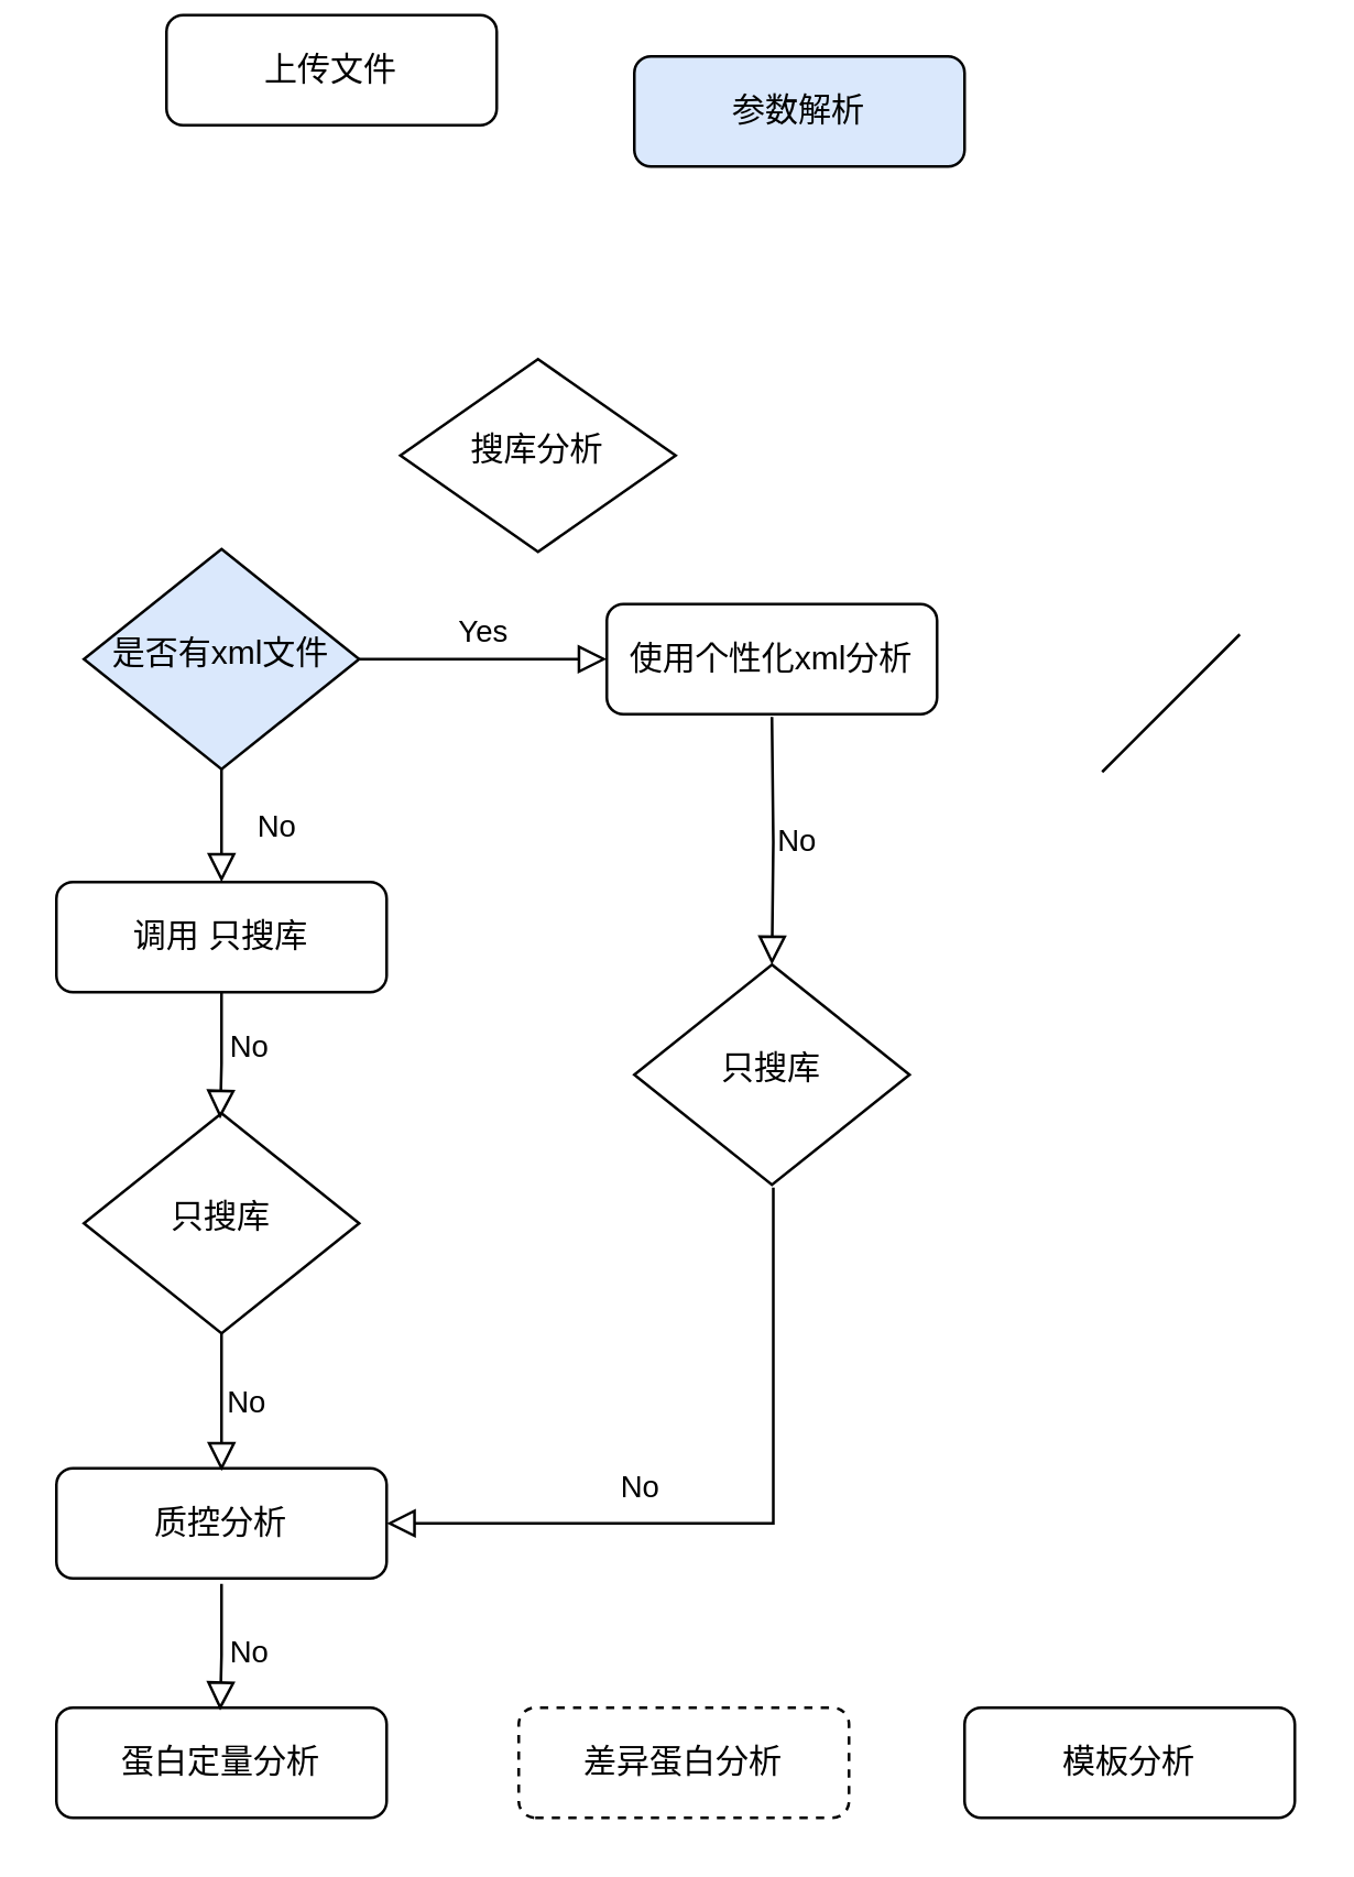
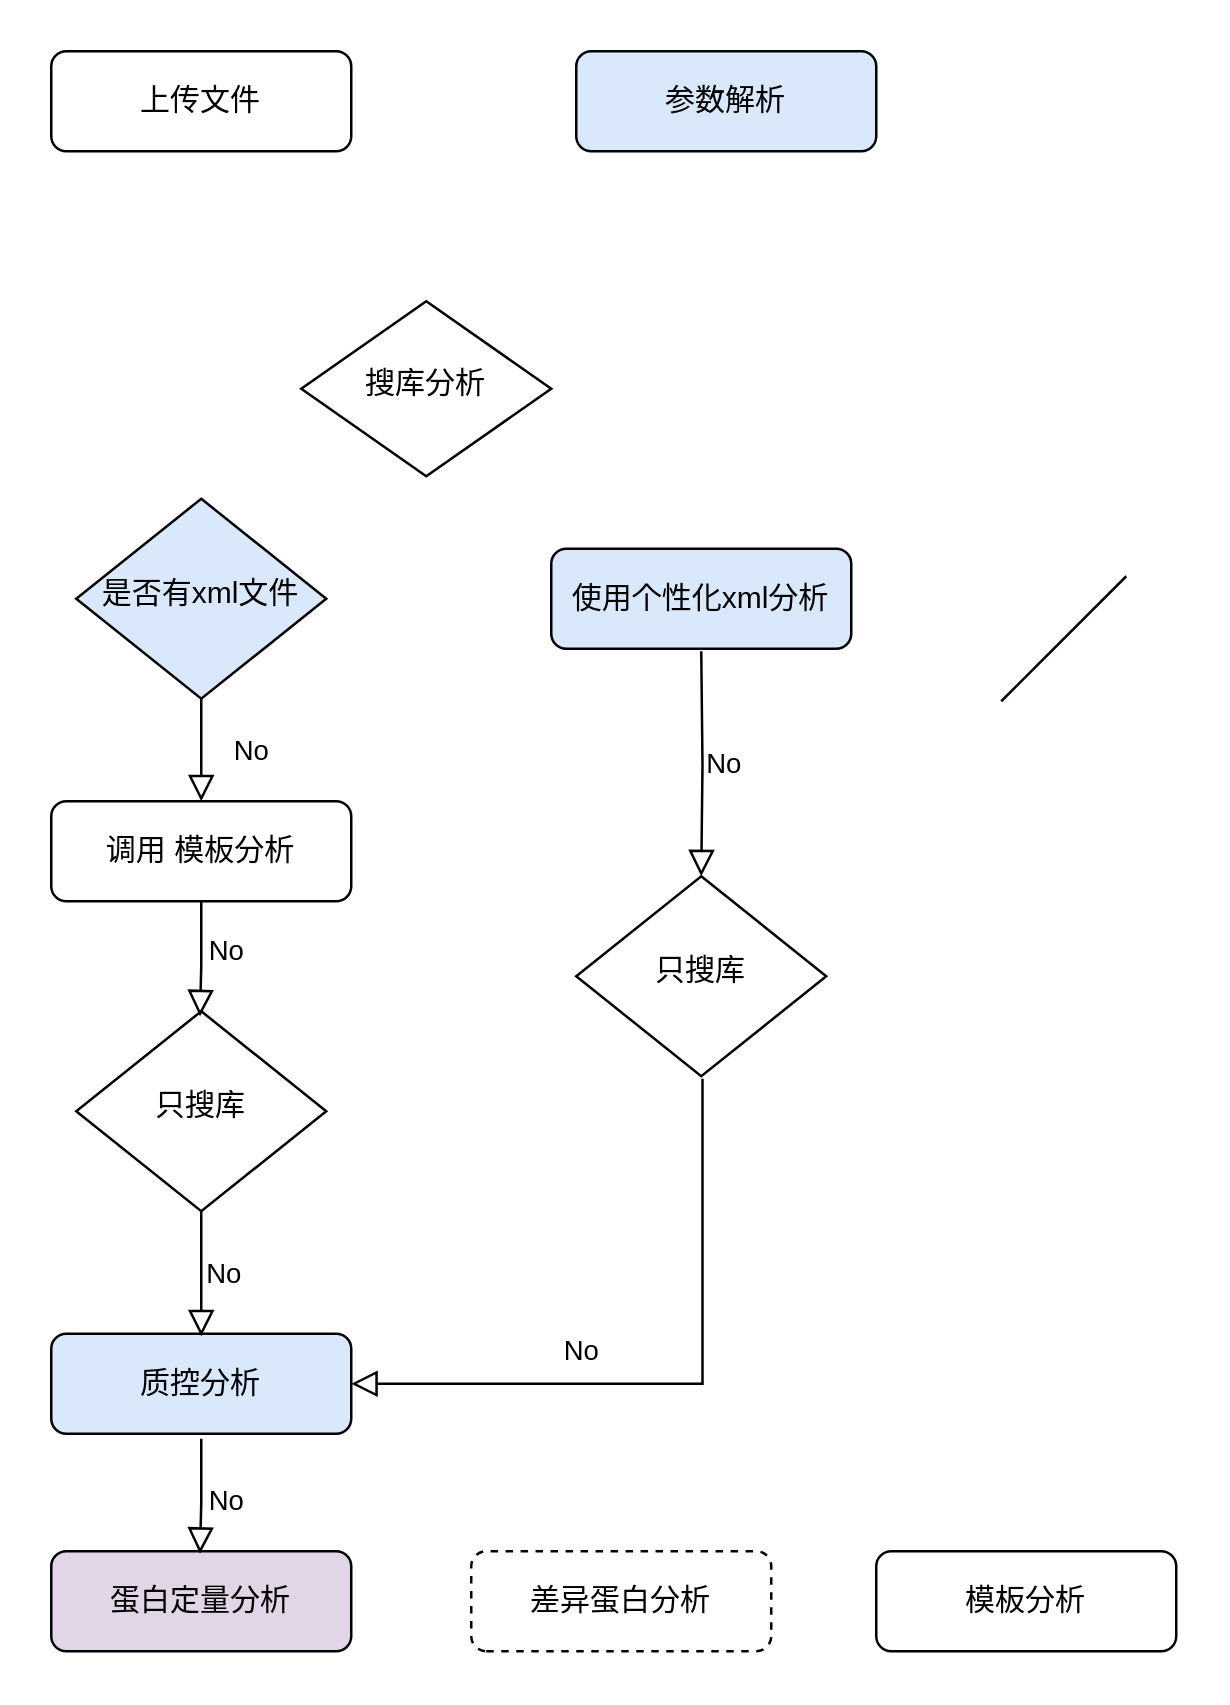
  <mxCell id="0" />
  <mxCell id="1" parent="0" />
  <mxCell id="2" value="参数解析" style="rounded=1;whiteSpace=wrap;html=1;fontSize=12;glass=0;strokeWidth=1;shadow=0;fillColor=#dae8fc;" parent="1" vertex="1"><mxGeometry x="230" y="20" width="120" height="40" as="geometry" /></mxCell>
- <mxCell id="3" value="搜库分析" style="rhombus;whiteSpace=wrap;html=1;shadow=0;fontFamily=Helvetica;fontSize=12;align=center;strokeWidth=1;spacing=6;spacingTop=-4;" parent="1" vertex="1"><mxGeometry x="145" y="130" width="100" height="70" as="geometry" /></mxCell>
+ <mxCell id="3" value="搜库分析" style="rhombus;whiteSpace=wrap;html=1;shadow=0;fontFamily=Helvetica;fontSize=12;align=center;strokeWidth=1;spacing=6;spacingTop=-4;" parent="1" vertex="1"><mxGeometry x="120" y="120" width="100" height="70" as="geometry" /></mxCell>
  <mxCell id="4" value="No" style="rounded=0;html=1;jettySize=auto;orthogonalLoop=1;fontSize=11;endArrow=block;endFill=0;endSize=8;strokeWidth=1;shadow=0;labelBackgroundColor=none;edgeStyle=orthogonalEdgeStyle;" parent="1" source="6" target="7" edge="1"><mxGeometry x="0.024" y="20" relative="1" as="geometry"><mxPoint as="offset" /></mxGeometry></mxCell>
- <mxCell id="5" value="Yes" style="edgeStyle=orthogonalEdgeStyle;rounded=0;html=1;jettySize=auto;orthogonalLoop=1;fontSize=11;endArrow=block;endFill=0;endSize=8;strokeWidth=1;shadow=0;labelBackgroundColor=none;" parent="1" source="6" target="8" edge="1"><mxGeometry y="10" relative="1" as="geometry"><mxPoint as="offset" /></mxGeometry></mxCell>
  <mxCell id="6" value="是否有xml文件" style="rhombus;whiteSpace=wrap;html=1;shadow=0;fontFamily=Helvetica;fontSize=12;align=center;strokeWidth=1;spacing=6;spacingTop=-4;fillColor=#dae8fc;" parent="1" vertex="1"><mxGeometry x="30" y="199" width="100" height="80" as="geometry" /></mxCell>
- <mxCell id="7" value="调用 只搜库" style="rounded=1;whiteSpace=wrap;html=1;fontSize=12;glass=0;strokeWidth=1;shadow=0;" parent="1" vertex="1"><mxGeometry x="20" y="320" width="120" height="40" as="geometry" /></mxCell>
- <mxCell id="8" value="使用个性化xml分析" style="rounded=1;whiteSpace=wrap;html=1;fontSize=12;glass=0;strokeWidth=1;shadow=0;" parent="1" vertex="1"><mxGeometry x="220" y="219" width="120" height="40" as="geometry" /></mxCell>
+ <mxCell id="7" value="调用 模板分析" style="rounded=1;whiteSpace=wrap;html=1;fontSize=12;glass=0;strokeWidth=1;shadow=0;" parent="1" vertex="1"><mxGeometry x="20" y="320" width="120" height="40" as="geometry" /></mxCell>
+ <mxCell id="8" value="使用个性化xml分析" style="rounded=1;whiteSpace=wrap;html=1;fontSize=12;glass=0;strokeWidth=1;shadow=0;fillColor=#dae8fc;" parent="1" vertex="1"><mxGeometry x="220" y="219" width="120" height="40" as="geometry" /></mxCell>
  <mxCell id="9" value="只搜库" style="rhombus;whiteSpace=wrap;html=1;shadow=0;fontFamily=Helvetica;fontSize=12;align=center;strokeWidth=1;spacing=6;spacingTop=-4;" parent="1" vertex="1"><mxGeometry x="30" y="404" width="100" height="80" as="geometry" /></mxCell>
  <mxCell id="10" value="只搜库" style="rhombus;whiteSpace=wrap;html=1;shadow=0;fontFamily=Helvetica;fontSize=12;align=center;strokeWidth=1;spacing=6;spacingTop=-4;" parent="1" vertex="1"><mxGeometry x="230" y="350" width="100" height="80" as="geometry" /></mxCell>
  <mxCell id="11" value="No" style="rounded=0;html=1;jettySize=auto;orthogonalLoop=1;fontSize=11;endArrow=block;endFill=0;endSize=8;strokeWidth=1;shadow=0;labelBackgroundColor=none;edgeStyle=orthogonalEdgeStyle;" parent="1" edge="1"><mxGeometry x="-0.131" y="10" relative="1" as="geometry"><mxPoint as="offset" /><mxPoint x="80" y="360" as="sourcePoint" /><mxPoint x="79.5" y="406" as="targetPoint" /><Array as="points"><mxPoint x="80" y="386" /><mxPoint x="80" y="386" /></Array></mxGeometry></mxCell>
- <mxCell id="12" value="质控分析" style="rounded=1;whiteSpace=wrap;html=1;fontSize=12;glass=0;strokeWidth=1;shadow=0;" parent="1" vertex="1"><mxGeometry x="20" y="533" width="120" height="40" as="geometry" /></mxCell>
- <mxCell id="13" value="蛋白定量分析" style="rounded=1;whiteSpace=wrap;html=1;glass=0;strokeWidth=1;shadow=0;flipV=1;" vertex="1" parent="1"><mxGeometry x="20" y="620" width="120" height="40" as="geometry" /></mxCell>
+ <mxCell id="12" value="质控分析" style="rounded=1;whiteSpace=wrap;html=1;fontSize=12;glass=0;strokeWidth=1;shadow=0;fillColor=#dae8fc;" parent="1" vertex="1"><mxGeometry x="20" y="533" width="120" height="40" as="geometry" /></mxCell>
+ <mxCell id="13" value="蛋白定量分析" style="rounded=1;whiteSpace=wrap;html=1;glass=0;strokeWidth=1;shadow=0;flipV=1;fillColor=#e1d5e7;" vertex="1" parent="1"><mxGeometry x="20" y="620" width="120" height="40" as="geometry" /></mxCell>
  <mxCell id="14" value="差异蛋白分析" style="rounded=1;whiteSpace=wrap;html=1;glass=0;strokeWidth=1;shadow=0;flipV=1;dashed=1;" vertex="1" parent="1"><mxGeometry x="188" y="620" width="120" height="40" as="geometry" /></mxCell>
  <mxCell id="15" value="模板分析" style="rounded=1;whiteSpace=wrap;html=1;glass=0;strokeWidth=1;shadow=0;flipV=1;" vertex="1" parent="1"><mxGeometry x="350" y="620" width="120" height="40" as="geometry" /></mxCell>
  <mxCell id="16" value="No" style="rounded=0;html=1;jettySize=auto;orthogonalLoop=1;fontSize=11;endArrow=block;endFill=0;endSize=8;strokeWidth=1;shadow=0;labelBackgroundColor=none;edgeStyle=orthogonalEdgeStyle;exitX=0.5;exitY=0.95;exitDx=0;exitDy=0;exitPerimeter=0;" edge="1" parent="1"><mxGeometry x="-0.0" y="9" relative="1" as="geometry"><mxPoint as="offset" /><mxPoint x="80" y="484" as="sourcePoint" /><mxPoint x="80" y="534" as="targetPoint" /><Array as="points" /></mxGeometry></mxCell>
  <mxCell id="17" value="No" style="rounded=0;html=1;jettySize=auto;orthogonalLoop=1;fontSize=11;endArrow=block;endFill=0;endSize=8;strokeWidth=1;shadow=0;labelBackgroundColor=none;edgeStyle=orthogonalEdgeStyle;entryX=1;entryY=0.5;entryDx=0;entryDy=0;" edge="1" parent="1" target="12"><mxGeometry x="0.314" y="-13" relative="1" as="geometry"><mxPoint x="1" as="offset" /><mxPoint x="280.5" y="431" as="sourcePoint" /><mxPoint x="281" y="550" as="targetPoint" /><Array as="points"><mxPoint x="281" y="553" /></Array></mxGeometry></mxCell>
  <mxCell id="18" value="No" style="rounded=0;html=1;jettySize=auto;orthogonalLoop=1;fontSize=11;endArrow=block;endFill=0;endSize=8;strokeWidth=1;shadow=0;labelBackgroundColor=none;edgeStyle=orthogonalEdgeStyle;entryX=0.5;entryY=0;entryDx=0;entryDy=0;" edge="1" parent="1" target="10"><mxGeometry x="-0.0" y="9" relative="1" as="geometry"><mxPoint as="offset" /><mxPoint x="280" y="260" as="sourcePoint" /><mxPoint x="279.5" y="320" as="targetPoint" /><Array as="points" /></mxGeometry></mxCell>
- <mxCell id="19" value="上传文件" style="rounded=1;whiteSpace=wrap;html=1;fontSize=12;glass=0;strokeWidth=1;shadow=0;" vertex="1" parent="1"><mxGeometry x="60" y="5" width="120" height="40" as="geometry" /></mxCell>
+ <mxCell id="19" value="上传文件" style="rounded=1;whiteSpace=wrap;html=1;fontSize=12;glass=0;strokeWidth=1;shadow=0;" vertex="1" parent="1"><mxGeometry x="20" y="20" width="120" height="40" as="geometry" /></mxCell>
  <mxCell id="20" value="No" style="rounded=0;html=1;jettySize=auto;orthogonalLoop=1;fontSize=11;endArrow=block;endFill=0;endSize=8;strokeWidth=1;shadow=0;labelBackgroundColor=none;edgeStyle=orthogonalEdgeStyle;" edge="1" parent="1"><mxGeometry x="0.087" y="10" relative="1" as="geometry"><mxPoint as="offset" /><mxPoint x="80" y="575" as="sourcePoint" /><mxPoint x="79.5" y="621" as="targetPoint" /><Array as="points"><mxPoint x="80" y="601" /><mxPoint x="80" y="601" /></Array></mxGeometry></mxCell>
  <mxCell id="21" value="" style="endArrow=none;html=1;rounded=0;" edge="1" parent="1"><mxGeometry width="50" height="50" relative="1" as="geometry"><mxPoint x="400" y="280" as="sourcePoint" /><mxPoint x="450" y="230" as="targetPoint" /></mxGeometry></mxCell>
